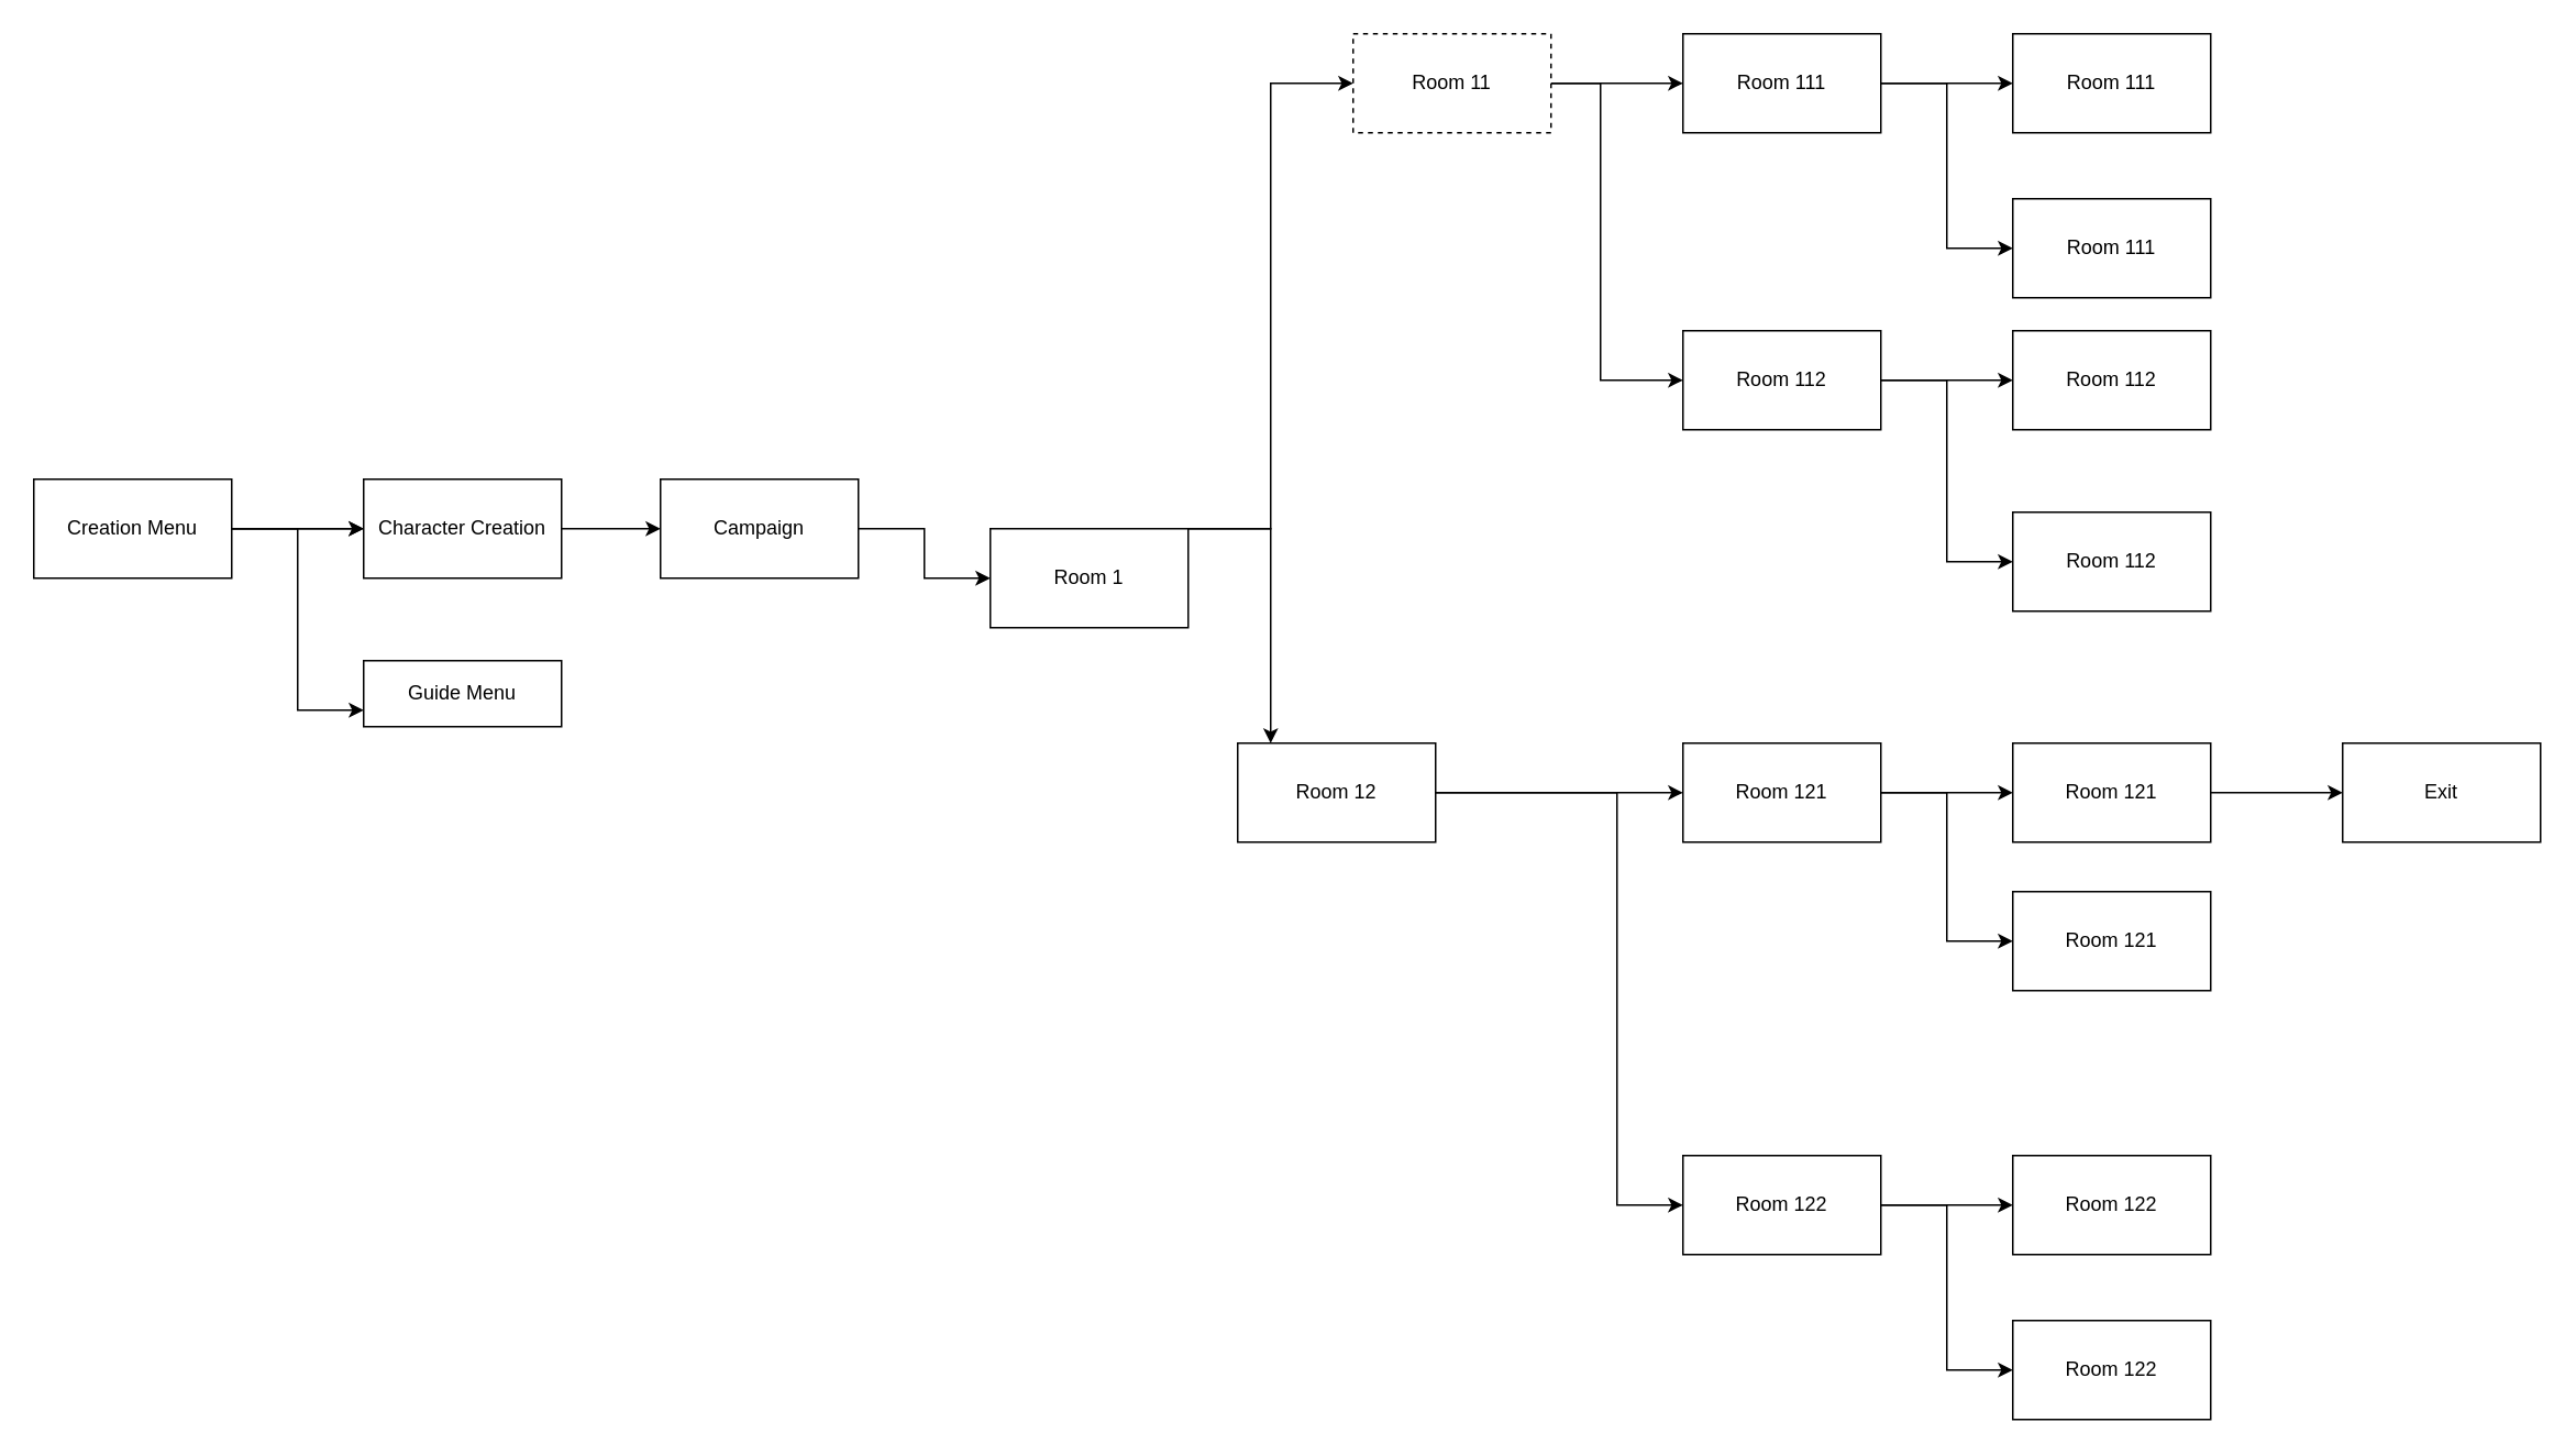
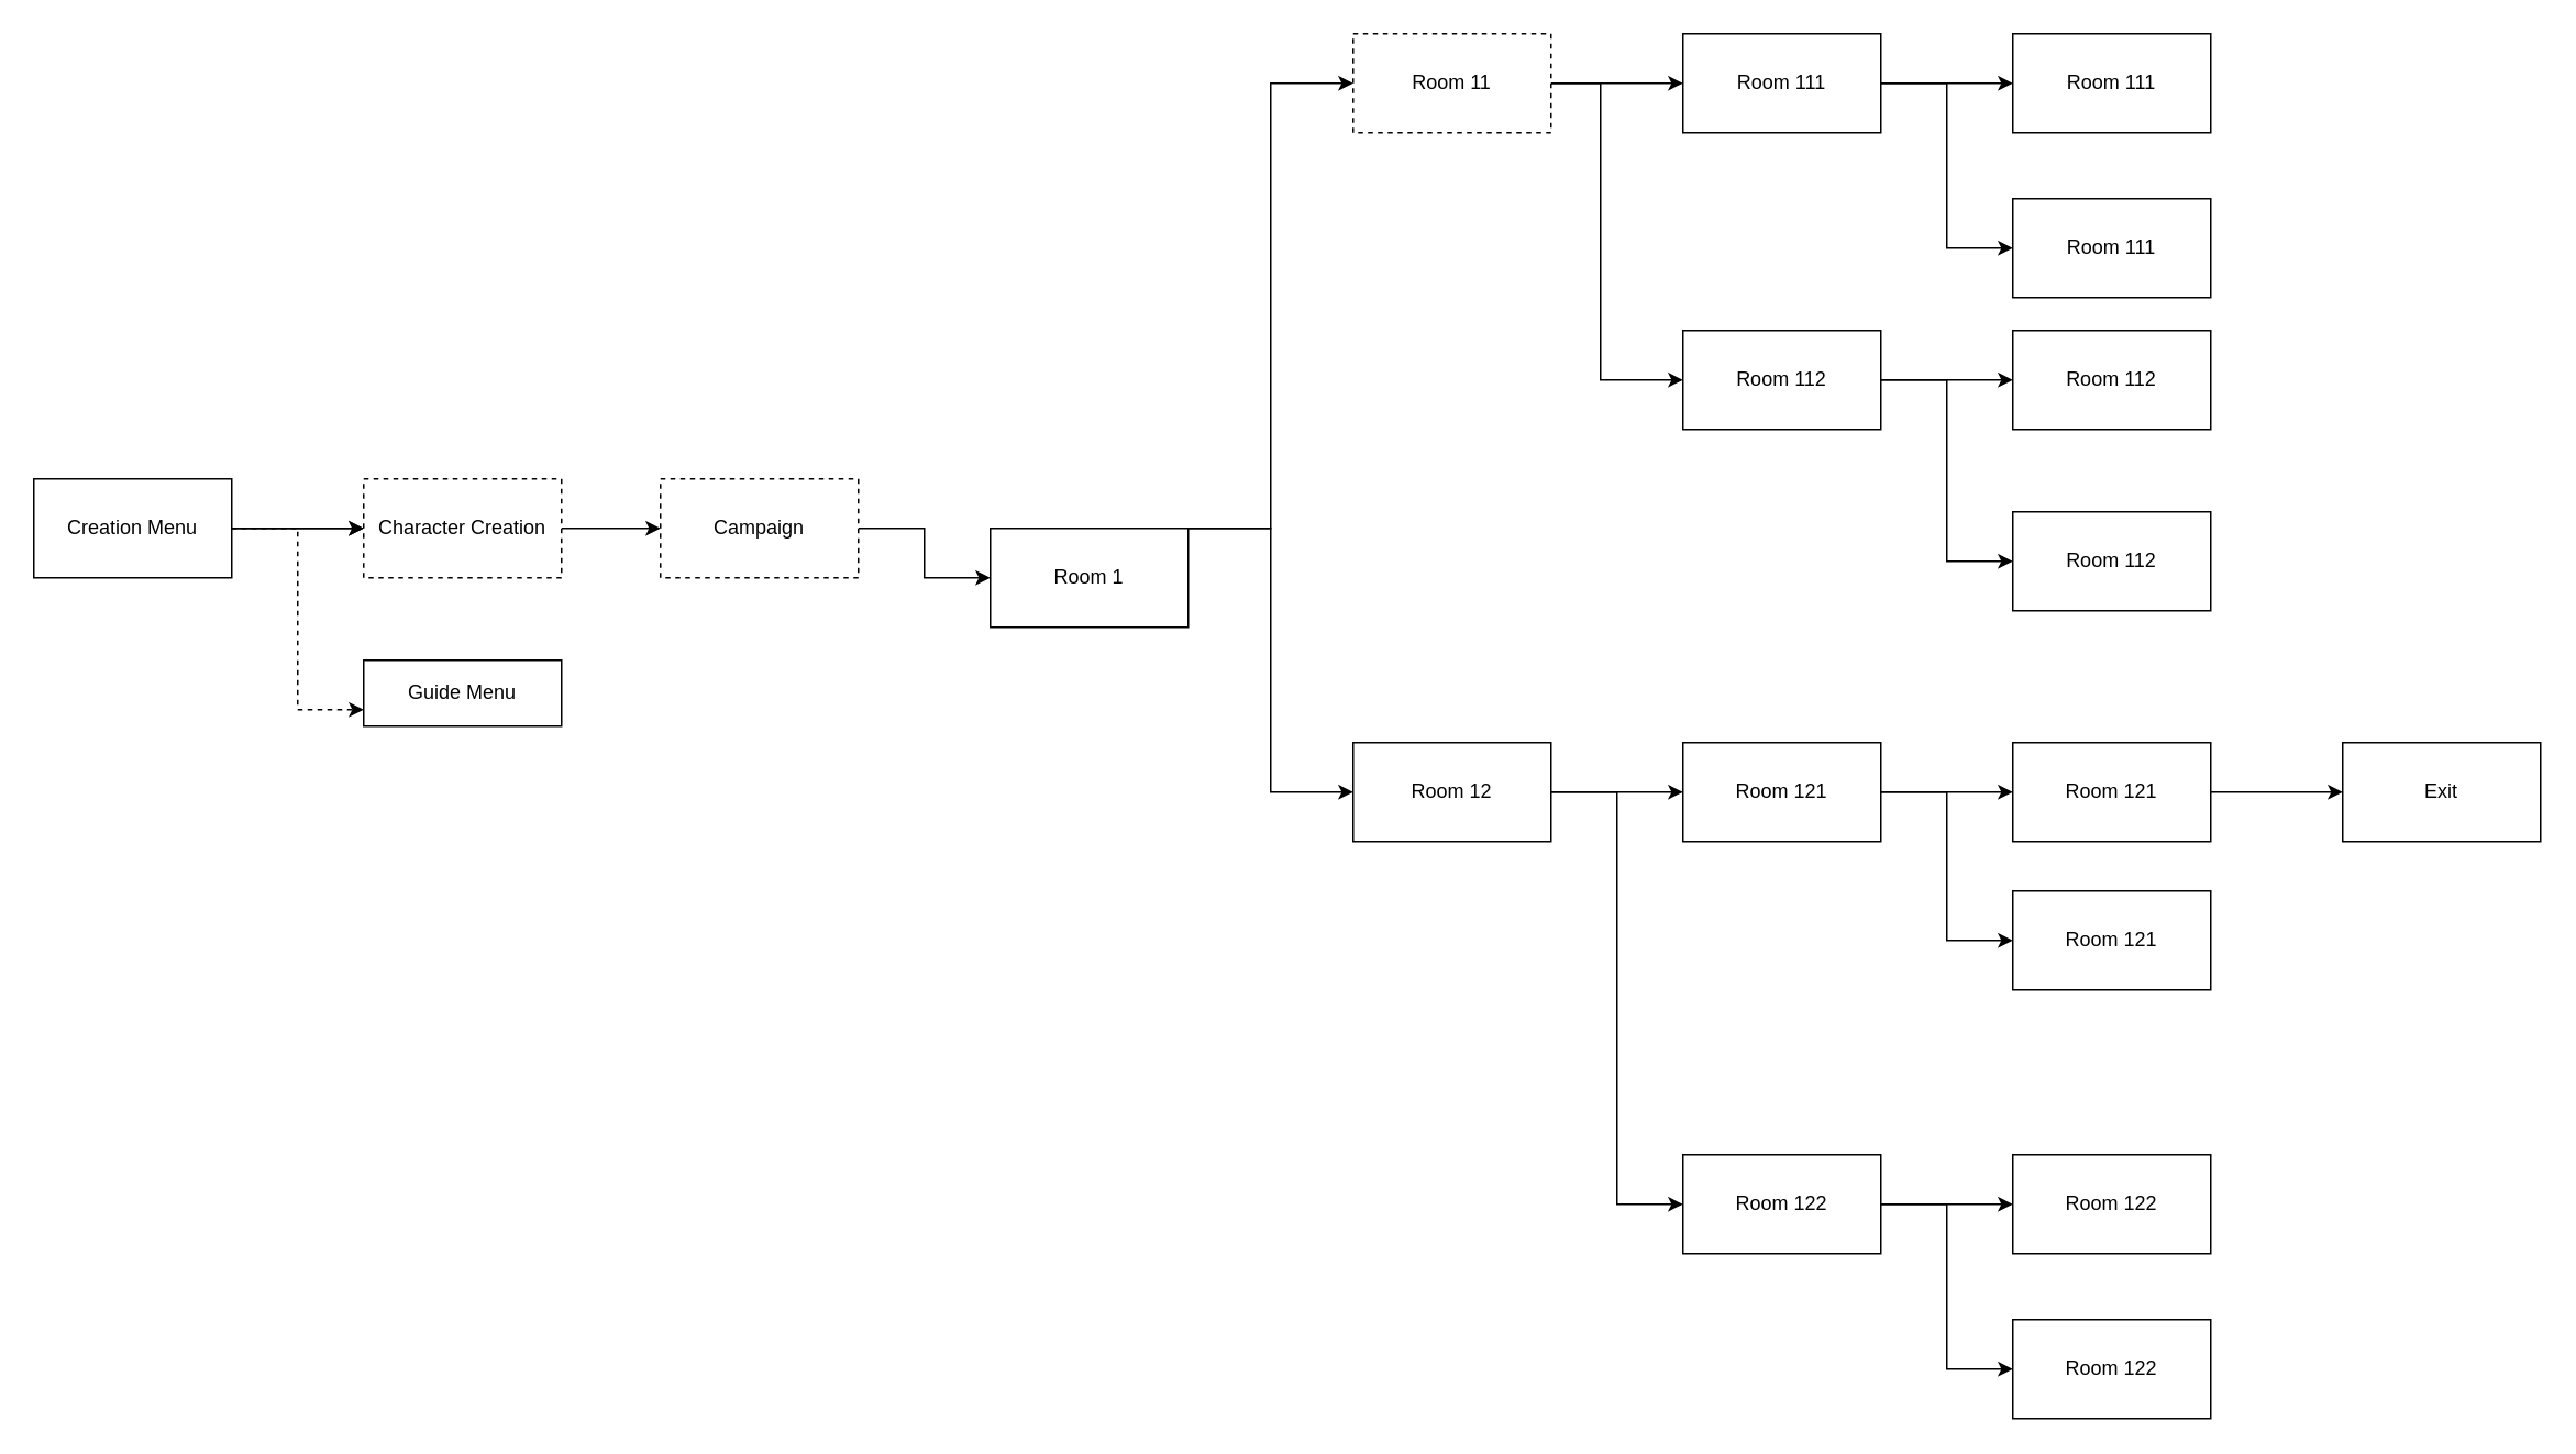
  <mxCell id="0" />
  <mxCell id="1" parent="0" />
  <mxCell id="2" value="" style="edgeStyle=orthogonalEdgeStyle;rounded=0;orthogonalLoop=1;jettySize=auto;html=1;" edge="1" parent="1" source="5" target="7"><mxGeometry relative="1" as="geometry" /></mxCell>
  <mxCell id="3" value="" style="edgeStyle=orthogonalEdgeStyle;rounded=0;orthogonalLoop=1;jettySize=auto;html=1;" edge="1" parent="1" source="5" target="7"><mxGeometry relative="1" as="geometry" /></mxCell>
- <mxCell id="4" value="" style="edgeStyle=orthogonalEdgeStyle;rounded=0;orthogonalLoop=1;jettySize=auto;html=1;" edge="1" parent="1" source="5" target="8"><mxGeometry relative="1" as="geometry"><Array as="points"><mxPoint x="180" y="320" /><mxPoint x="180" y="430" /></Array></mxGeometry></mxCell>
+ <mxCell id="4" value="" style="edgeStyle=orthogonalEdgeStyle;rounded=0;orthogonalLoop=1;jettySize=auto;html=1;dashed=1;" edge="1" parent="1" source="5" target="8"><mxGeometry relative="1" as="geometry"><Array as="points"><mxPoint x="180" y="320" /><mxPoint x="180" y="430" /></Array></mxGeometry></mxCell>
  <mxCell id="5" value="Creation Menu" style="rounded=0;whiteSpace=wrap;html=1;" vertex="1" parent="1"><mxGeometry x="20" y="290" width="120" height="60" as="geometry" /></mxCell>
  <mxCell id="6" value="" style="edgeStyle=orthogonalEdgeStyle;rounded=0;orthogonalLoop=1;jettySize=auto;html=1;" edge="1" parent="1" source="7" target="10"><mxGeometry relative="1" as="geometry" /></mxCell>
- <mxCell id="7" value="Character Creation" style="rounded=0;whiteSpace=wrap;html=1;" vertex="1" parent="1"><mxGeometry x="220" y="290" width="120" height="60" as="geometry" /></mxCell>
+ <mxCell id="7" value="Character Creation" style="rounded=0;whiteSpace=wrap;html=1;dashed=1;" vertex="1" parent="1"><mxGeometry x="220" y="290" width="120" height="60" as="geometry" /></mxCell>
  <mxCell id="8" value="Guide Menu" style="rounded=0;whiteSpace=wrap;html=1;" vertex="1" parent="1"><mxGeometry x="220" y="400" width="120" height="40" as="geometry" /></mxCell>
  <mxCell id="9" value="" style="edgeStyle=orthogonalEdgeStyle;rounded=0;orthogonalLoop=1;jettySize=auto;html=1;" edge="1" parent="1" source="10" target="13"><mxGeometry relative="1" as="geometry" /></mxCell>
- <mxCell id="10" value="Campaign" style="whiteSpace=wrap;html=1;rounded=0;" vertex="1" parent="1"><mxGeometry x="400" y="290" width="120" height="60" as="geometry" /></mxCell>
+ <mxCell id="10" value="Campaign" style="whiteSpace=wrap;html=1;rounded=0;dashed=1;" vertex="1" parent="1"><mxGeometry x="400" y="290" width="120" height="60" as="geometry" /></mxCell>
  <mxCell id="11" value="" style="edgeStyle=orthogonalEdgeStyle;rounded=0;orthogonalLoop=1;jettySize=auto;html=1;" edge="1" parent="1" source="13" target="16"><mxGeometry relative="1" as="geometry"><Array as="points"><mxPoint x="770" y="320" /><mxPoint x="770" y="50" /></Array></mxGeometry></mxCell>
  <mxCell id="12" value="" style="edgeStyle=orthogonalEdgeStyle;rounded=0;orthogonalLoop=1;jettySize=auto;html=1;" edge="1" parent="1" source="13" target="19"><mxGeometry relative="1" as="geometry"><Array as="points"><mxPoint x="770" y="320" /><mxPoint x="770" y="480" /></Array></mxGeometry></mxCell>
  <mxCell id="13" value="Room 1" style="whiteSpace=wrap;html=1;rounded=0;" vertex="1" parent="1"><mxGeometry x="600" y="320" width="120" height="60" as="geometry" /></mxCell>
  <mxCell id="14" value="" style="edgeStyle=orthogonalEdgeStyle;rounded=0;orthogonalLoop=1;jettySize=auto;html=1;" edge="1" parent="1" source="16" target="22"><mxGeometry relative="1" as="geometry" /></mxCell>
  <mxCell id="15" value="" style="edgeStyle=orthogonalEdgeStyle;rounded=0;orthogonalLoop=1;jettySize=auto;html=1;" edge="1" parent="1" source="16" target="31"><mxGeometry relative="1" as="geometry"><Array as="points"><mxPoint x="970" y="50" /><mxPoint x="970" y="230" /></Array></mxGeometry></mxCell>
  <mxCell id="16" value="Room 11" style="whiteSpace=wrap;html=1;rounded=0;dashed=1;" vertex="1" parent="1"><mxGeometry x="820" y="20" width="120" height="60" as="geometry" /></mxCell>
  <mxCell id="17" value="" style="edgeStyle=orthogonalEdgeStyle;rounded=0;orthogonalLoop=1;jettySize=auto;html=1;" edge="1" parent="1" source="19" target="25"><mxGeometry relative="1" as="geometry" /></mxCell>
  <mxCell id="18" value="" style="edgeStyle=orthogonalEdgeStyle;rounded=0;orthogonalLoop=1;jettySize=auto;html=1;" edge="1" parent="1" source="19" target="28"><mxGeometry relative="1" as="geometry"><Array as="points"><mxPoint x="980" y="480" /><mxPoint x="980" y="730" /></Array></mxGeometry></mxCell>
- <mxCell id="19" value="Room 12" style="whiteSpace=wrap;html=1;rounded=0;" vertex="1" parent="1"><mxGeometry x="750" y="450" width="120" height="60" as="geometry" /></mxCell>
+ <mxCell id="19" value="Room 12" style="whiteSpace=wrap;html=1;rounded=0;" vertex="1" parent="1"><mxGeometry x="820" y="450" width="120" height="60" as="geometry" /></mxCell>
  <mxCell id="20" value="" style="edgeStyle=orthogonalEdgeStyle;rounded=0;orthogonalLoop=1;jettySize=auto;html=1;" edge="1" parent="1" source="22" target="32"><mxGeometry relative="1" as="geometry" /></mxCell>
  <mxCell id="21" value="" style="edgeStyle=orthogonalEdgeStyle;rounded=0;orthogonalLoop=1;jettySize=auto;html=1;" edge="1" parent="1" source="22" target="33"><mxGeometry relative="1" as="geometry"><Array as="points"><mxPoint x="1180" y="50" /><mxPoint x="1180" y="150" /></Array></mxGeometry></mxCell>
  <mxCell id="22" value="Room 111" style="whiteSpace=wrap;html=1;rounded=0;" vertex="1" parent="1"><mxGeometry x="1020" y="20" width="120" height="60" as="geometry" /></mxCell>
  <mxCell id="23" value="" style="edgeStyle=orthogonalEdgeStyle;rounded=0;orthogonalLoop=1;jettySize=auto;html=1;" edge="1" parent="1" source="25" target="37"><mxGeometry relative="1" as="geometry" /></mxCell>
  <mxCell id="24" value="" style="edgeStyle=orthogonalEdgeStyle;rounded=0;orthogonalLoop=1;jettySize=auto;html=1;" edge="1" parent="1" source="25" target="38"><mxGeometry relative="1" as="geometry"><Array as="points"><mxPoint x="1180" y="480" /><mxPoint x="1180" y="570" /></Array></mxGeometry></mxCell>
  <mxCell id="25" value="Room 121" style="whiteSpace=wrap;html=1;rounded=0;" vertex="1" parent="1"><mxGeometry x="1020" y="450" width="120" height="60" as="geometry" /></mxCell>
  <mxCell id="26" value="" style="edgeStyle=orthogonalEdgeStyle;rounded=0;orthogonalLoop=1;jettySize=auto;html=1;" edge="1" parent="1" source="28" target="39"><mxGeometry relative="1" as="geometry" /></mxCell>
  <mxCell id="27" value="" style="edgeStyle=orthogonalEdgeStyle;rounded=0;orthogonalLoop=1;jettySize=auto;html=1;" edge="1" parent="1" source="28" target="40"><mxGeometry relative="1" as="geometry"><Array as="points"><mxPoint x="1180" y="730" /><mxPoint x="1180" y="830" /></Array></mxGeometry></mxCell>
  <mxCell id="28" value="Room 122" style="whiteSpace=wrap;html=1;rounded=0;" vertex="1" parent="1"><mxGeometry x="1020" y="700" width="120" height="60" as="geometry" /></mxCell>
  <mxCell id="29" value="" style="edgeStyle=orthogonalEdgeStyle;rounded=0;orthogonalLoop=1;jettySize=auto;html=1;" edge="1" parent="1" source="31" target="34"><mxGeometry relative="1" as="geometry" /></mxCell>
  <mxCell id="30" value="" style="edgeStyle=orthogonalEdgeStyle;rounded=0;orthogonalLoop=1;jettySize=auto;html=1;" edge="1" parent="1" source="31" target="35"><mxGeometry relative="1" as="geometry"><Array as="points"><mxPoint x="1180" y="230" /><mxPoint x="1180" y="340" /></Array></mxGeometry></mxCell>
  <mxCell id="31" value="Room 112" style="whiteSpace=wrap;html=1;rounded=0;" vertex="1" parent="1"><mxGeometry x="1020" y="200" width="120" height="60" as="geometry" /></mxCell>
  <mxCell id="32" value="Room 111" style="whiteSpace=wrap;html=1;rounded=0;" vertex="1" parent="1"><mxGeometry x="1220" y="20" width="120" height="60" as="geometry" /></mxCell>
  <mxCell id="33" value="Room 111" style="whiteSpace=wrap;html=1;rounded=0;" vertex="1" parent="1"><mxGeometry x="1220" y="120" width="120" height="60" as="geometry" /></mxCell>
  <mxCell id="34" value="Room 112" style="whiteSpace=wrap;html=1;rounded=0;" vertex="1" parent="1"><mxGeometry x="1220" y="200" width="120" height="60" as="geometry" /></mxCell>
  <mxCell id="35" value="Room 112" style="whiteSpace=wrap;html=1;rounded=0;" vertex="1" parent="1"><mxGeometry x="1220" y="310" width="120" height="60" as="geometry" /></mxCell>
  <mxCell id="36" value="" style="edgeStyle=orthogonalEdgeStyle;rounded=0;orthogonalLoop=1;jettySize=auto;html=1;" edge="1" parent="1" source="37" target="41"><mxGeometry relative="1" as="geometry" /></mxCell>
  <mxCell id="37" value="Room 121" style="whiteSpace=wrap;html=1;rounded=0;" vertex="1" parent="1"><mxGeometry x="1220" y="450" width="120" height="60" as="geometry" /></mxCell>
  <mxCell id="38" value="Room 121" style="whiteSpace=wrap;html=1;rounded=0;" vertex="1" parent="1"><mxGeometry x="1220" y="540" width="120" height="60" as="geometry" /></mxCell>
  <mxCell id="39" value="Room 122" style="whiteSpace=wrap;html=1;rounded=0;" vertex="1" parent="1"><mxGeometry x="1220" y="700" width="120" height="60" as="geometry" /></mxCell>
  <mxCell id="40" value="Room 122" style="whiteSpace=wrap;html=1;rounded=0;" vertex="1" parent="1"><mxGeometry x="1220" y="800" width="120" height="60" as="geometry" /></mxCell>
  <mxCell id="41" value="Exit" style="whiteSpace=wrap;html=1;rounded=0;" vertex="1" parent="1"><mxGeometry x="1420" y="450" width="120" height="60" as="geometry" /></mxCell>
